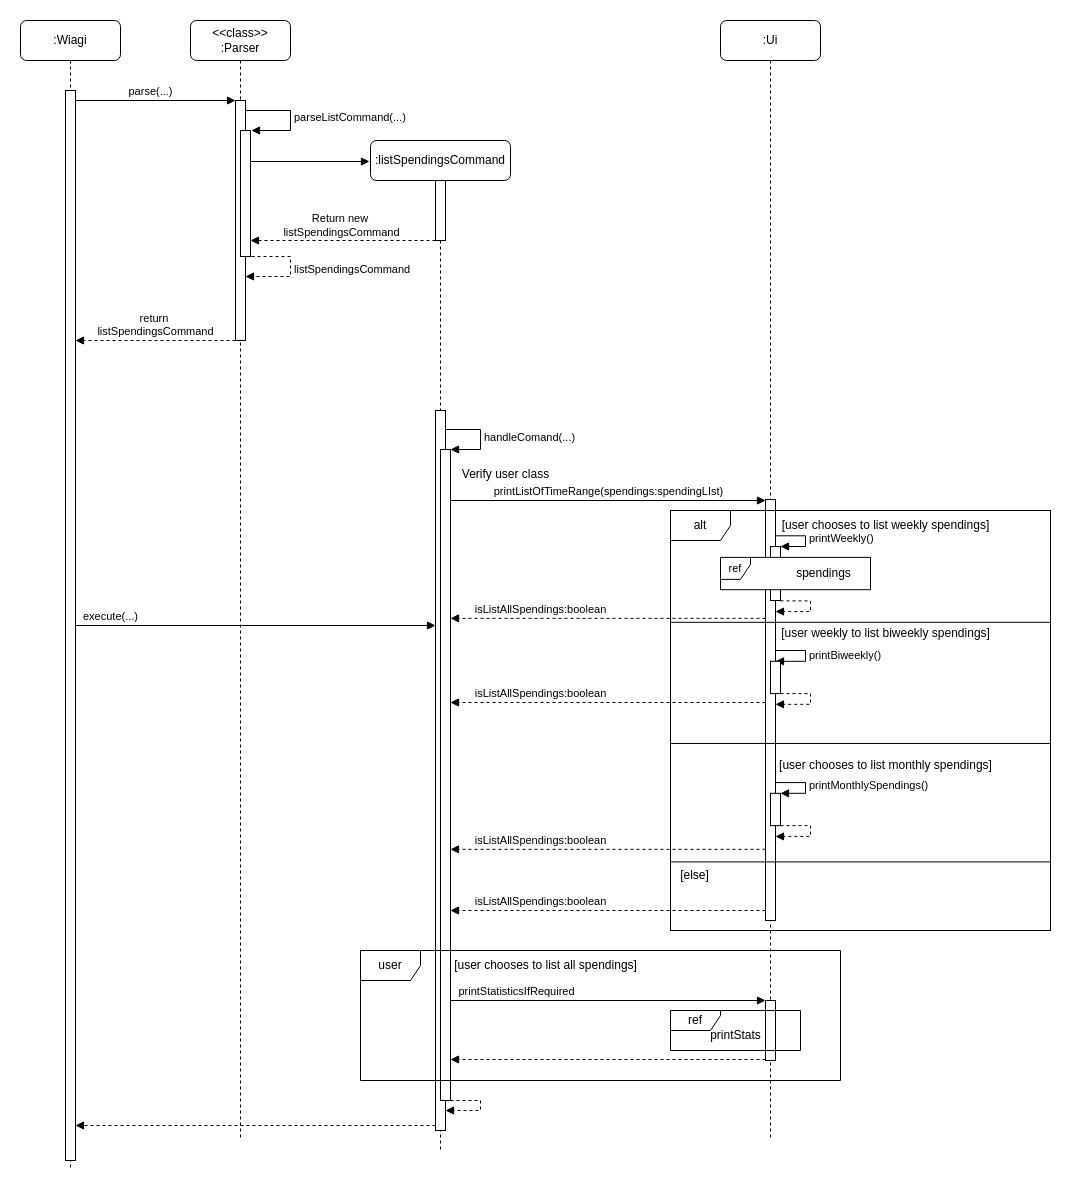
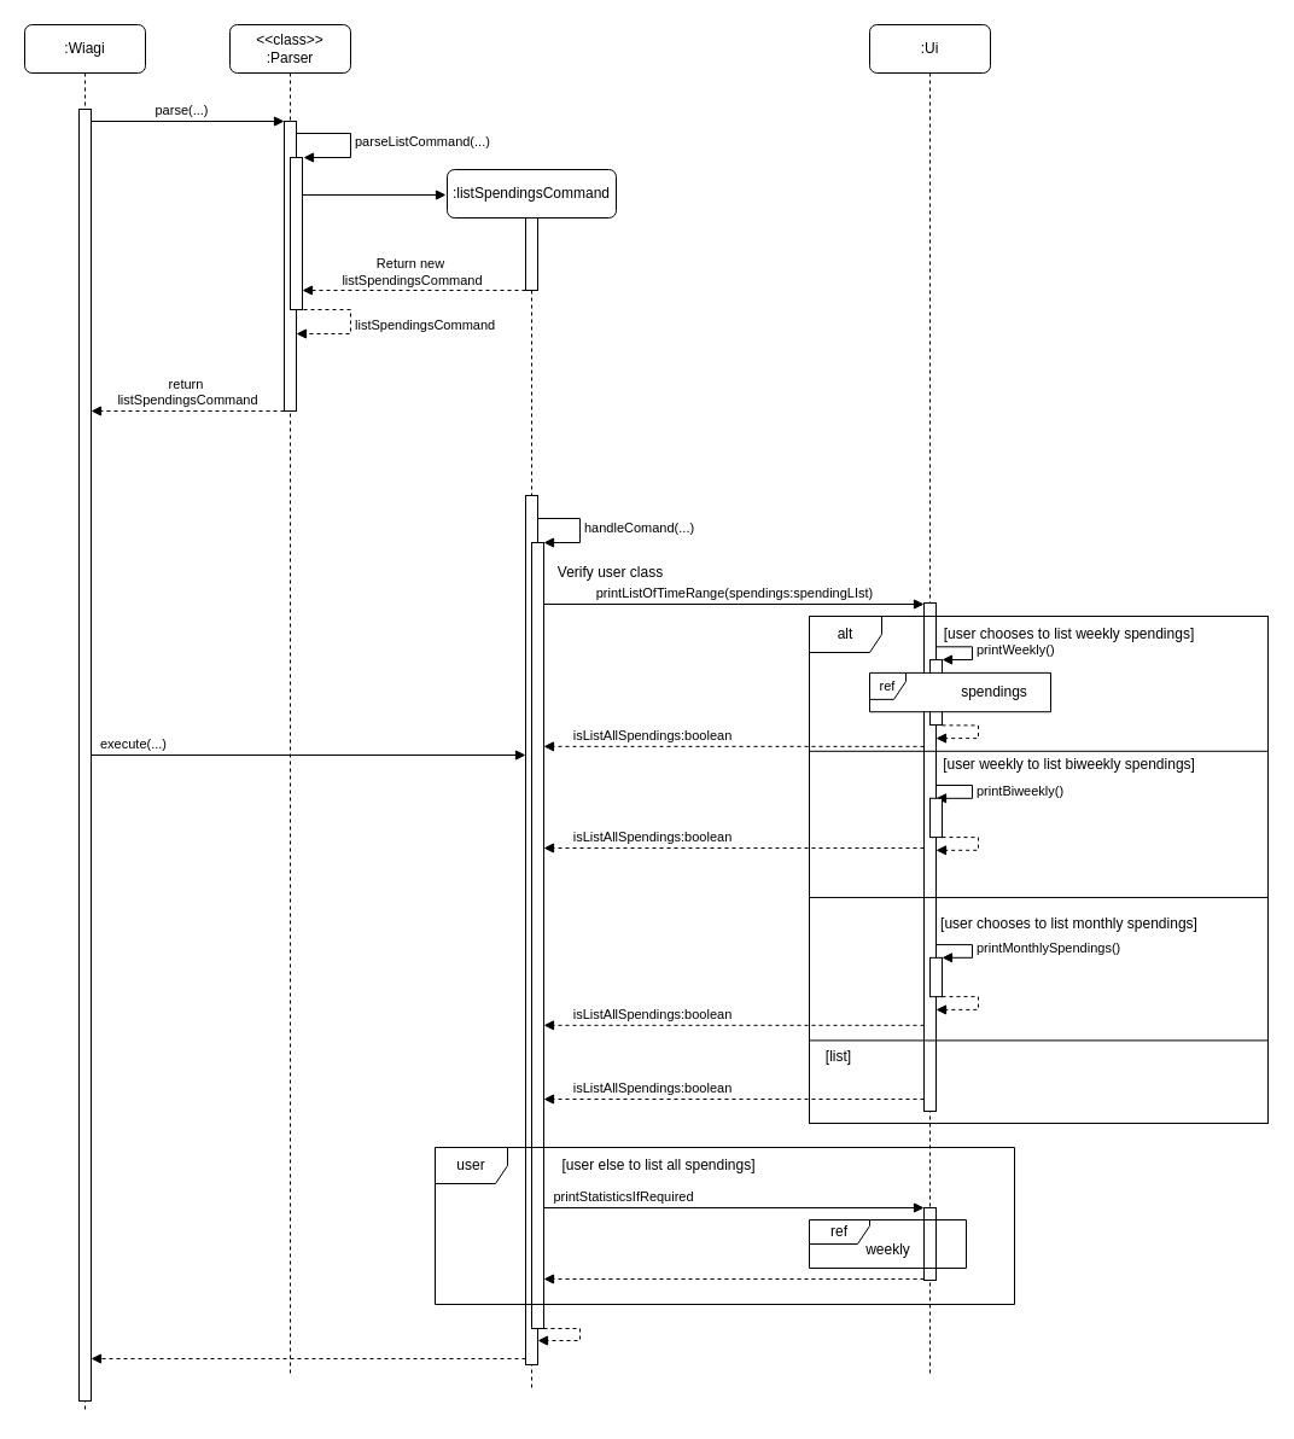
  <mxCell id="0" />
  <mxCell id="1" parent="0" />
  <mxCell id="2" value=":Wiagi" style="shape=umlLifeline;perimeter=lifelinePerimeter;whiteSpace=wrap;html=1;container=0;dropTarget=0;collapsible=0;recursiveResize=0;outlineConnect=0;portConstraint=eastwest;newEdgeStyle={&quot;edgeStyle&quot;:&quot;elbowEdgeStyle&quot;,&quot;elbow&quot;:&quot;vertical&quot;,&quot;curved&quot;:0,&quot;rounded&quot;:0};rounded=1;" parent="1" vertex="1"><mxGeometry x="20" y="20" width="100" height="1150" as="geometry" /></mxCell>
  <mxCell id="3" value="" style="html=1;points=[];perimeter=orthogonalPerimeter;outlineConnect=0;targetShapes=umlLifeline;portConstraint=eastwest;newEdgeStyle={&quot;edgeStyle&quot;:&quot;elbowEdgeStyle&quot;,&quot;elbow&quot;:&quot;vertical&quot;,&quot;curved&quot;:0,&quot;rounded&quot;:0};" parent="2" vertex="1"><mxGeometry x="45" y="70" width="10" height="1070" as="geometry" /></mxCell>
  <mxCell id="4" value="parse(...)" style="html=1;verticalAlign=bottom;endArrow=block;edgeStyle=elbowEdgeStyle;elbow=vertical;curved=0;rounded=0;" parent="1" target="7" edge="1"><mxGeometry x="0.346" relative="1" as="geometry"><mxPoint x="175" y="100" as="sourcePoint" /><Array as="points"><mxPoint x="75" y="100" /></Array><mxPoint x="405" y="100" as="targetPoint" /><mxPoint as="offset" /></mxGeometry></mxCell>
  <mxCell id="5" value="return&amp;nbsp;&lt;div&gt;listSpendingsCommand&lt;/div&gt;" style="html=1;verticalAlign=bottom;endArrow=block;dashed=1;edgeStyle=elbowEdgeStyle;elbow=vertical;curved=0;rounded=0;endFill=1;" parent="1" edge="1"><mxGeometry relative="1" as="geometry"><mxPoint x="75" y="340" as="targetPoint" /><Array as="points"><mxPoint x="175" y="340" /></Array><mxPoint x="235" y="340" as="sourcePoint" /></mxGeometry></mxCell>
  <mxCell id="6" value="&amp;lt;&amp;lt;class&amp;gt;&amp;gt;&lt;br&gt;:Parser" style="shape=umlLifeline;rounded=1;perimeter=lifelinePerimeter;whiteSpace=wrap;html=1;container=0;dropTarget=0;collapsible=0;recursiveResize=0;outlineConnect=0;portConstraint=eastwest;newEdgeStyle={&quot;edgeStyle&quot;:&quot;elbowEdgeStyle&quot;,&quot;elbow&quot;:&quot;vertical&quot;,&quot;curved&quot;:0,&quot;rounded&quot;:0};" parent="1" vertex="1"><mxGeometry x="190" y="20" width="100" height="1120" as="geometry" /></mxCell>
  <mxCell id="7" value="" style="html=1;points=[];perimeter=orthogonalPerimeter;outlineConnect=0;targetShapes=umlLifeline;portConstraint=eastwest;newEdgeStyle={&quot;edgeStyle&quot;:&quot;elbowEdgeStyle&quot;,&quot;elbow&quot;:&quot;vertical&quot;,&quot;curved&quot;:0,&quot;rounded&quot;:0};" parent="6" vertex="1"><mxGeometry x="45" y="80" width="10" height="240" as="geometry" /></mxCell>
  <mxCell id="8" value="" style="html=1;verticalAlign=bottom;endArrow=block;edgeStyle=elbowEdgeStyle;elbow=vertical;curved=0;rounded=0;" parent="1" edge="1"><mxGeometry x="0.346" relative="1" as="geometry"><mxPoint x="175" y="200" as="sourcePoint" /><Array as="points" /><mxPoint x="175" y="200" as="targetPoint" /><mxPoint as="offset" /></mxGeometry></mxCell>
  <mxCell id="9" value="" style="html=1;points=[[0,0,0,0,5],[0,1,0,0,-5],[1,0,0,0,5],[1,1,0,0,-5]];perimeter=orthogonalPerimeter;outlineConnect=0;targetShapes=umlLifeline;portConstraint=eastwest;newEdgeStyle={&quot;curved&quot;:0,&quot;rounded&quot;:0};" parent="1" vertex="1"><mxGeometry x="240" y="130" width="10" height="126" as="geometry" /></mxCell>
  <mxCell id="10" value="parseListCommand(...)" style="html=1;align=left;spacingLeft=2;endArrow=block;rounded=0;edgeStyle=orthogonalEdgeStyle;curved=0;rounded=0;" parent="1" edge="1"><mxGeometry relative="1" as="geometry"><mxPoint x="245" y="110" as="sourcePoint" /><Array as="points"><mxPoint x="290" y="110" /><mxPoint x="290" y="130" /></Array><mxPoint x="251" y="130" as="targetPoint" /></mxGeometry></mxCell>
  <mxCell id="11" value="listSpendingsCommand" style="html=1;align=left;spacingLeft=2;endArrow=block;rounded=0;edgeStyle=orthogonalEdgeStyle;curved=0;rounded=0;dashed=1;" parent="1" edge="1"><mxGeometry relative="1" as="geometry"><mxPoint x="251" y="256" as="sourcePoint" /><Array as="points"><mxPoint x="290" y="256" /><mxPoint x="290" y="276" /></Array><mxPoint x="245" y="276" as="targetPoint" /></mxGeometry></mxCell>
  <mxCell id="12" value=":listSpendingsCommand" style="shape=umlLifeline;perimeter=lifelinePerimeter;whiteSpace=wrap;html=1;container=1;dropTarget=0;collapsible=0;recursiveResize=0;outlineConnect=0;portConstraint=eastwest;newEdgeStyle={&quot;curved&quot;:0,&quot;rounded&quot;:0};rounded=1;" parent="1" vertex="1"><mxGeometry x="370" y="140" width="140" height="1010" as="geometry" /></mxCell>
  <mxCell id="13" value="" style="html=1;points=[[0,0,0,0,5],[0,1,0,0,-5],[1,0,0,0,5],[1,1,0,0,-5]];perimeter=orthogonalPerimeter;outlineConnect=0;targetShapes=umlLifeline;portConstraint=eastwest;newEdgeStyle={&quot;curved&quot;:0,&quot;rounded&quot;:0};" parent="12" vertex="1"><mxGeometry x="65" y="40" width="10" height="60" as="geometry" /></mxCell>
  <mxCell id="14" value="" style="html=1;points=[[0,0,0,0,5],[0,1,0,0,-5],[1,0,0,0,5],[1,1,0,0,-5]];perimeter=orthogonalPerimeter;outlineConnect=0;targetShapes=umlLifeline;portConstraint=eastwest;newEdgeStyle={&quot;curved&quot;:0,&quot;rounded&quot;:0};" parent="12" vertex="1"><mxGeometry x="65" y="270" width="10" height="720" as="geometry" /></mxCell>
  <mxCell id="15" value="" style="html=1;verticalAlign=bottom;endArrow=block;curved=0;rounded=0;" parent="1" edge="1"><mxGeometry width="80" relative="1" as="geometry"><mxPoint x="250" y="161" as="sourcePoint" /><mxPoint x="369" y="161" as="targetPoint" /></mxGeometry></mxCell>
  <mxCell id="16" value="" style="html=1;verticalAlign=bottom;endArrow=block;curved=0;rounded=0;dashed=1;" parent="1" edge="1"><mxGeometry width="80" relative="1" as="geometry"><mxPoint x="435" y="240" as="sourcePoint" /><mxPoint x="250" y="240" as="targetPoint" /></mxGeometry></mxCell>
  <mxCell id="17" value="Return new&amp;nbsp;&lt;div&gt;listSpendingsCommand&lt;/div&gt;" style="edgeLabel;html=1;align=center;verticalAlign=middle;resizable=0;points=[];" parent="16" vertex="1" connectable="0"><mxGeometry x="0.517" y="-2" relative="1" as="geometry"><mxPoint x="45" y="-14" as="offset" /></mxGeometry></mxCell>
  <mxCell id="18" value="execute(...)" style="html=1;verticalAlign=bottom;endArrow=block;curved=0;rounded=0;" parent="1" source="3" target="14" edge="1"><mxGeometry x="-0.808" width="80" relative="1" as="geometry"><mxPoint x="80" y="390" as="sourcePoint" /><mxPoint x="420" y="410" as="targetPoint" /><mxPoint as="offset" /></mxGeometry></mxCell>
  <mxCell id="19" value="" style="html=1;points=[[0,0,0,0,5],[0,1,0,0,-5],[1,0,0,0,5],[1,1,0,0,-5]];perimeter=orthogonalPerimeter;outlineConnect=0;targetShapes=umlLifeline;portConstraint=eastwest;newEdgeStyle={&quot;curved&quot;:0,&quot;rounded&quot;:0};" parent="1" vertex="1"><mxGeometry x="440" y="449" width="10" height="651" as="geometry" /></mxCell>
  <mxCell id="20" value="handleComand(...)" style="html=1;align=left;spacingLeft=2;endArrow=block;rounded=0;edgeStyle=orthogonalEdgeStyle;curved=0;rounded=0;" parent="1" source="14" target="19" edge="1"><mxGeometry relative="1" as="geometry"><mxPoint x="450" y="428.98" as="sourcePoint" /><Array as="points"><mxPoint x="480" y="429" /><mxPoint x="480" y="449" /></Array><mxPoint x="456" y="448.98" as="targetPoint" /></mxGeometry></mxCell>
  <mxCell id="21" value="" style="html=1;align=left;spacingLeft=2;endArrow=block;rounded=0;edgeStyle=orthogonalEdgeStyle;curved=0;rounded=0;dashed=1;" parent="1" edge="1"><mxGeometry relative="1" as="geometry"><mxPoint x="450" y="1100" as="sourcePoint" /><Array as="points"><mxPoint x="480" y="1100" /><mxPoint x="480" y="1110" /></Array><mxPoint x="445" y="1110" as="targetPoint" /></mxGeometry></mxCell>
  <mxCell id="22" value="Verify user class" style="text;html=1;align=center;verticalAlign=middle;resizable=0;points=[];autosize=1;strokeColor=none;fillColor=none;" parent="1" vertex="1"><mxGeometry x="450" y="459" width="110" height="30" as="geometry" /></mxCell>
  <mxCell id="23" value=":Ui" style="shape=umlLifeline;rounded=1;perimeter=lifelinePerimeter;whiteSpace=wrap;html=1;container=0;dropTarget=0;collapsible=0;recursiveResize=0;outlineConnect=0;portConstraint=eastwest;newEdgeStyle={&quot;edgeStyle&quot;:&quot;elbowEdgeStyle&quot;,&quot;elbow&quot;:&quot;vertical&quot;,&quot;curved&quot;:0,&quot;rounded&quot;:0};" parent="1" vertex="1"><mxGeometry x="720" y="20" width="100" height="1120" as="geometry" /></mxCell>
  <mxCell id="24" value="" style="html=1;points=[[0,0,0,0,5],[0,1,0,0,-5],[1,0,0,0,5],[1,1,0,0,-5]];perimeter=orthogonalPerimeter;outlineConnect=0;targetShapes=umlLifeline;portConstraint=eastwest;newEdgeStyle={&quot;curved&quot;:0,&quot;rounded&quot;:0};" parent="23" vertex="1"><mxGeometry x="45" y="479" width="10" height="421" as="geometry" /></mxCell>
  <mxCell id="25" value="" style="html=1;points=[[0,0,0,0,5],[0,1,0,0,-5],[1,0,0,0,5],[1,1,0,0,-5]];perimeter=orthogonalPerimeter;outlineConnect=0;targetShapes=umlLifeline;portConstraint=eastwest;newEdgeStyle={&quot;curved&quot;:0,&quot;rounded&quot;:0};" parent="23" vertex="1"><mxGeometry x="45" y="980" width="10" height="60" as="geometry" /></mxCell>
  <mxCell id="26" value="printListOfTimeRange(spendings:spendingLIst)" style="html=1;verticalAlign=bottom;endArrow=block;curved=0;rounded=0;" parent="1" target="24" edge="1"><mxGeometry width="80" relative="1" as="geometry"><mxPoint x="450" y="500" as="sourcePoint" /><mxPoint x="530" y="500" as="targetPoint" /></mxGeometry></mxCell>
  <mxCell id="27" value="" style="group;fillColor=none;strokeColor=default;" parent="1" vertex="1" connectable="0"><mxGeometry x="670" y="510" width="380" height="420" as="geometry" /></mxCell>
  <mxCell id="28" value="alt" style="shape=umlFrame;whiteSpace=wrap;html=1;pointerEvents=0;" parent="27" vertex="1"><mxGeometry width="380" height="420" as="geometry" /></mxCell>
  <mxCell id="29" value="" style="line;strokeWidth=1;fillColor=none;align=left;verticalAlign=middle;spacingTop=-1;spacingLeft=3;spacingRight=3;rotatable=0;labelPosition=right;points=[];portConstraint=eastwest;strokeColor=inherit;" parent="27" vertex="1"><mxGeometry y="105" width="380" height="13.602" as="geometry" /></mxCell>
  <mxCell id="30" value="[user chooses to list weekly spendings]" style="text;html=1;align=center;verticalAlign=middle;resizable=0;points=[];autosize=1;strokeColor=none;fillColor=none;" parent="27" vertex="1"><mxGeometry x="100" width="230" height="30" as="geometry" /></mxCell>
  <mxCell id="31" value="" style="html=1;points=[[0,0,0,0,5],[0,1,0,0,-5],[1,0,0,0,5],[1,1,0,0,-5]];perimeter=orthogonalPerimeter;outlineConnect=0;targetShapes=umlLifeline;portConstraint=eastwest;newEdgeStyle={&quot;curved&quot;:0,&quot;rounded&quot;:0};" parent="27" vertex="1"><mxGeometry x="100" y="36.08" width="10" height="53.92" as="geometry" /></mxCell>
  <mxCell id="32" value="printWeekly()" style="html=1;align=left;spacingLeft=2;endArrow=block;rounded=0;edgeStyle=orthogonalEdgeStyle;curved=0;rounded=0;" parent="27" edge="1"><mxGeometry relative="1" as="geometry"><mxPoint x="105" y="25.308" as="sourcePoint" /><Array as="points"><mxPoint x="135" y="25.308" /><mxPoint x="135" y="36.077" /></Array><mxPoint x="110" y="36" as="targetPoint" /></mxGeometry></mxCell>
  <mxCell id="33" value="" style="html=1;align=left;spacingLeft=2;endArrow=block;rounded=0;edgeStyle=orthogonalEdgeStyle;curved=0;rounded=0;dashed=1;" parent="27" edge="1"><mxGeometry x="-0.002" relative="1" as="geometry"><mxPoint x="110" y="90.385" as="sourcePoint" /><Array as="points"><mxPoint x="140" y="90.385" /><mxPoint x="140" y="101.154" /></Array><mxPoint x="105.0" y="101.105" as="targetPoint" /><mxPoint as="offset" /></mxGeometry></mxCell>
  <mxCell id="34" value="[user weekly to list biweekly spendings]" style="text;html=1;align=center;verticalAlign=middle;resizable=0;points=[];autosize=1;strokeColor=none;fillColor=none;" parent="27" vertex="1"><mxGeometry x="95" y="107.692" width="240" height="30" as="geometry" /></mxCell>
  <mxCell id="35" value="printBiweekly()" style="html=1;align=left;spacingLeft=2;endArrow=block;rounded=0;edgeStyle=orthogonalEdgeStyle;curved=0;rounded=0;" parent="27" target="36" edge="1"><mxGeometry relative="1" as="geometry"><mxPoint x="105" y="140" as="sourcePoint" /><Array as="points"><mxPoint x="135" y="140" /><mxPoint x="135" y="150.769" /></Array></mxGeometry></mxCell>
  <mxCell id="36" value="" style="html=1;points=[[0,0,0,0,5],[0,1,0,0,-5],[1,0,0,0,5],[1,1,0,0,-5]];perimeter=orthogonalPerimeter;outlineConnect=0;targetShapes=umlLifeline;portConstraint=eastwest;newEdgeStyle={&quot;curved&quot;:0,&quot;rounded&quot;:0};" parent="27" vertex="1"><mxGeometry x="100" y="150.769" width="10" height="32.308" as="geometry" /></mxCell>
  <mxCell id="37" value="" style="html=1;align=left;spacingLeft=2;endArrow=block;rounded=0;edgeStyle=orthogonalEdgeStyle;curved=0;rounded=0;dashed=1;" parent="27" edge="1"><mxGeometry x="-0.002" relative="1" as="geometry"><mxPoint x="110" y="183.077" as="sourcePoint" /><Array as="points"><mxPoint x="140" y="183.077" /><mxPoint x="140" y="193.846" /></Array><mxPoint x="105" y="193.846" as="targetPoint" /><mxPoint as="offset" /></mxGeometry></mxCell>
  <mxCell id="38" value="isListAllSpendings:boolean" style="html=1;verticalAlign=bottom;endArrow=block;curved=0;rounded=0;dashed=1;" parent="27" edge="1"><mxGeometry x="0.429" width="80" relative="1" as="geometry"><mxPoint x="95" y="107.846" as="sourcePoint" /><mxPoint x="-220" y="107.846" as="targetPoint" /><mxPoint as="offset" /></mxGeometry></mxCell>
  <mxCell id="39" value="" style="line;strokeWidth=1;fillColor=none;align=left;verticalAlign=middle;spacingTop=-1;spacingLeft=3;spacingRight=3;rotatable=0;labelPosition=right;points=[];portConstraint=eastwest;strokeColor=inherit;" parent="27" vertex="1"><mxGeometry y="226.154" width="380" height="13.602" as="geometry" /></mxCell>
  <mxCell id="40" value="[user chooses to list monthly spendings]" style="text;html=1;align=center;verticalAlign=middle;resizable=0;points=[];autosize=1;strokeColor=none;fillColor=none;" parent="27" vertex="1"><mxGeometry x="95" y="239.755" width="240" height="30" as="geometry" /></mxCell>
  <mxCell id="41" value="printMonthlySpendings()" style="html=1;align=left;spacingLeft=2;endArrow=block;rounded=0;edgeStyle=orthogonalEdgeStyle;curved=0;rounded=0;" parent="27" target="42" edge="1"><mxGeometry relative="1" as="geometry"><mxPoint x="105" y="272.063" as="sourcePoint" /><Array as="points"><mxPoint x="135" y="272.063" /><mxPoint x="135" y="282.832" /></Array></mxGeometry></mxCell>
  <mxCell id="42" value="" style="html=1;points=[[0,0,0,0,5],[0,1,0,0,-5],[1,0,0,0,5],[1,1,0,0,-5]];perimeter=orthogonalPerimeter;outlineConnect=0;targetShapes=umlLifeline;portConstraint=eastwest;newEdgeStyle={&quot;curved&quot;:0,&quot;rounded&quot;:0};" parent="27" vertex="1"><mxGeometry x="100" y="282.832" width="10" height="32.308" as="geometry" /></mxCell>
  <mxCell id="43" value="" style="html=1;align=left;spacingLeft=2;endArrow=block;rounded=0;edgeStyle=orthogonalEdgeStyle;curved=0;rounded=0;dashed=1;" parent="27" edge="1"><mxGeometry x="-0.002" relative="1" as="geometry"><mxPoint x="110" y="315.14" as="sourcePoint" /><Array as="points"><mxPoint x="140" y="315.14" /><mxPoint x="140" y="325.909" /></Array><mxPoint x="105" y="325.909" as="targetPoint" /><mxPoint as="offset" /></mxGeometry></mxCell>
  <mxCell id="44" value="isListAllSpendings:boolean" style="html=1;verticalAlign=bottom;endArrow=block;curved=0;rounded=0;dashed=1;" parent="27" edge="1"><mxGeometry x="0.429" width="80" relative="1" as="geometry"><mxPoint x="95" y="338.832" as="sourcePoint" /><mxPoint x="-220" y="338.832" as="targetPoint" /><mxPoint as="offset" /></mxGeometry></mxCell>
  <mxCell id="45" value="" style="line;strokeWidth=1;fillColor=none;align=left;verticalAlign=middle;spacingTop=-1;spacingLeft=3;spacingRight=3;rotatable=0;labelPosition=right;points=[];portConstraint=eastwest;strokeColor=inherit;" parent="27" vertex="1"><mxGeometry y="344.615" width="380" height="13.602" as="geometry" /></mxCell>
- <mxCell id="46" value="[else]" style="text;html=1;align=center;verticalAlign=middle;resizable=0;points=[];autosize=1;strokeColor=none;fillColor=none;" parent="27" vertex="1"><mxGeometry x="-1" y="350" width="50" height="30" as="geometry" /></mxCell>
+ <mxCell id="46" value="[list]" style="text;html=1;align=center;verticalAlign=middle;resizable=0;points=[];autosize=1;strokeColor=none;fillColor=none;" parent="27" vertex="1"><mxGeometry x="-1" y="350" width="50" height="30" as="geometry" /></mxCell>
  <mxCell id="47" value="isListAllSpendings:boolean" style="html=1;verticalAlign=bottom;endArrow=block;curved=0;rounded=0;dashed=1;" parent="27" edge="1"><mxGeometry x="0.429" width="80" relative="1" as="geometry"><mxPoint x="95" y="400" as="sourcePoint" /><mxPoint x="-220" y="400" as="targetPoint" /><mxPoint as="offset" /></mxGeometry></mxCell>
  <mxCell id="48" value="&lt;font style=&quot;font-size: 11px;&quot;&gt;ref&lt;/font&gt;" style="shape=umlFrame;whiteSpace=wrap;html=1;pointerEvents=0;width=30;height=22;swimlaneFillColor=default;" parent="27" vertex="1"><mxGeometry x="50" y="46.89" width="150" height="32.31" as="geometry" /></mxCell>
  <mxCell id="49" value="isListAllSpendings:boolean" style="html=1;verticalAlign=bottom;endArrow=block;curved=0;rounded=0;dashed=1;" parent="1" edge="1"><mxGeometry x="0.429" width="80" relative="1" as="geometry"><mxPoint x="765" y="702" as="sourcePoint" /><mxPoint x="450" y="702" as="targetPoint" /><mxPoint as="offset" /></mxGeometry></mxCell>
  <mxCell id="50" value="" style="html=1;verticalAlign=bottom;endArrow=block;curved=0;rounded=0;" parent="1" source="19" target="25" edge="1"><mxGeometry width="80" relative="1" as="geometry"><mxPoint x="465" y="930" as="sourcePoint" /><mxPoint x="710" y="930" as="targetPoint" /></mxGeometry></mxCell>
  <mxCell id="51" value="printStatisticsIfRequired" style="edgeLabel;html=1;align=center;verticalAlign=middle;resizable=0;points=[];" parent="50" vertex="1" connectable="0"><mxGeometry x="0.603" y="1" relative="1" as="geometry"><mxPoint x="-187" y="-9" as="offset" /></mxGeometry></mxCell>
  <mxCell id="52" value="user" style="shape=umlFrame;whiteSpace=wrap;html=1;pointerEvents=0;" parent="1" vertex="1"><mxGeometry x="360" y="950" width="480" height="130" as="geometry" /></mxCell>
- <mxCell id="53" value="[user chooses to list all spendings]" style="text;html=1;align=center;verticalAlign=middle;resizable=0;points=[];autosize=1;strokeColor=none;fillColor=none;" parent="1" vertex="1"><mxGeometry x="440" y="950" width="210" height="30" as="geometry" /></mxCell>
+ <mxCell id="53" value="[user else to list all spendings]" style="text;html=1;align=center;verticalAlign=middle;resizable=0;points=[];autosize=1;strokeColor=none;fillColor=none;" parent="1" vertex="1"><mxGeometry x="440" y="950" width="210" height="30" as="geometry" /></mxCell>
  <mxCell id="54" value="" style="html=1;verticalAlign=bottom;endArrow=block;curved=0;rounded=0;dashed=1;" parent="1" edge="1"><mxGeometry width="80" relative="1" as="geometry"><mxPoint x="765" y="1059" as="sourcePoint" /><mxPoint x="450" y="1059" as="targetPoint" /></mxGeometry></mxCell>
  <mxCell id="55" value="ref" style="shape=umlFrame;whiteSpace=wrap;html=1;pointerEvents=0;width=50;height=20;" parent="1" vertex="1"><mxGeometry x="670" y="1010" width="130" height="40" as="geometry" /></mxCell>
- <mxCell id="56" value="printStats" style="text;html=1;align=center;verticalAlign=middle;resizable=0;points=[];autosize=1;strokeColor=none;fillColor=none;" parent="1" vertex="1"><mxGeometry x="700" y="1020" width="70" height="30" as="geometry" /></mxCell>
+ <mxCell id="56" value="weekly" style="text;html=1;align=center;verticalAlign=middle;resizable=0;points=[];autosize=1;strokeColor=none;fillColor=none;" parent="1" vertex="1"><mxGeometry x="700" y="1020" width="70" height="30" as="geometry" /></mxCell>
  <mxCell id="57" value="spendings" style="text;html=1;align=center;verticalAlign=middle;resizable=0;points=[];autosize=1;strokeColor=none;fillColor=none;" parent="1" vertex="1"><mxGeometry x="778" y="558" width="90" height="30" as="geometry" /></mxCell>
  <mxCell id="58" value="" style="html=1;verticalAlign=bottom;endArrow=block;curved=0;rounded=0;exitX=0;exitY=1;exitDx=0;exitDy=-5;exitPerimeter=0;dashed=1;" parent="1" source="14" target="3" edge="1"><mxGeometry x="0.361" width="80" relative="1" as="geometry"><mxPoint x="412.5" y="1130" as="sourcePoint" /><mxPoint x="77.5" y="1130" as="targetPoint" /><mxPoint as="offset" /></mxGeometry></mxCell>
